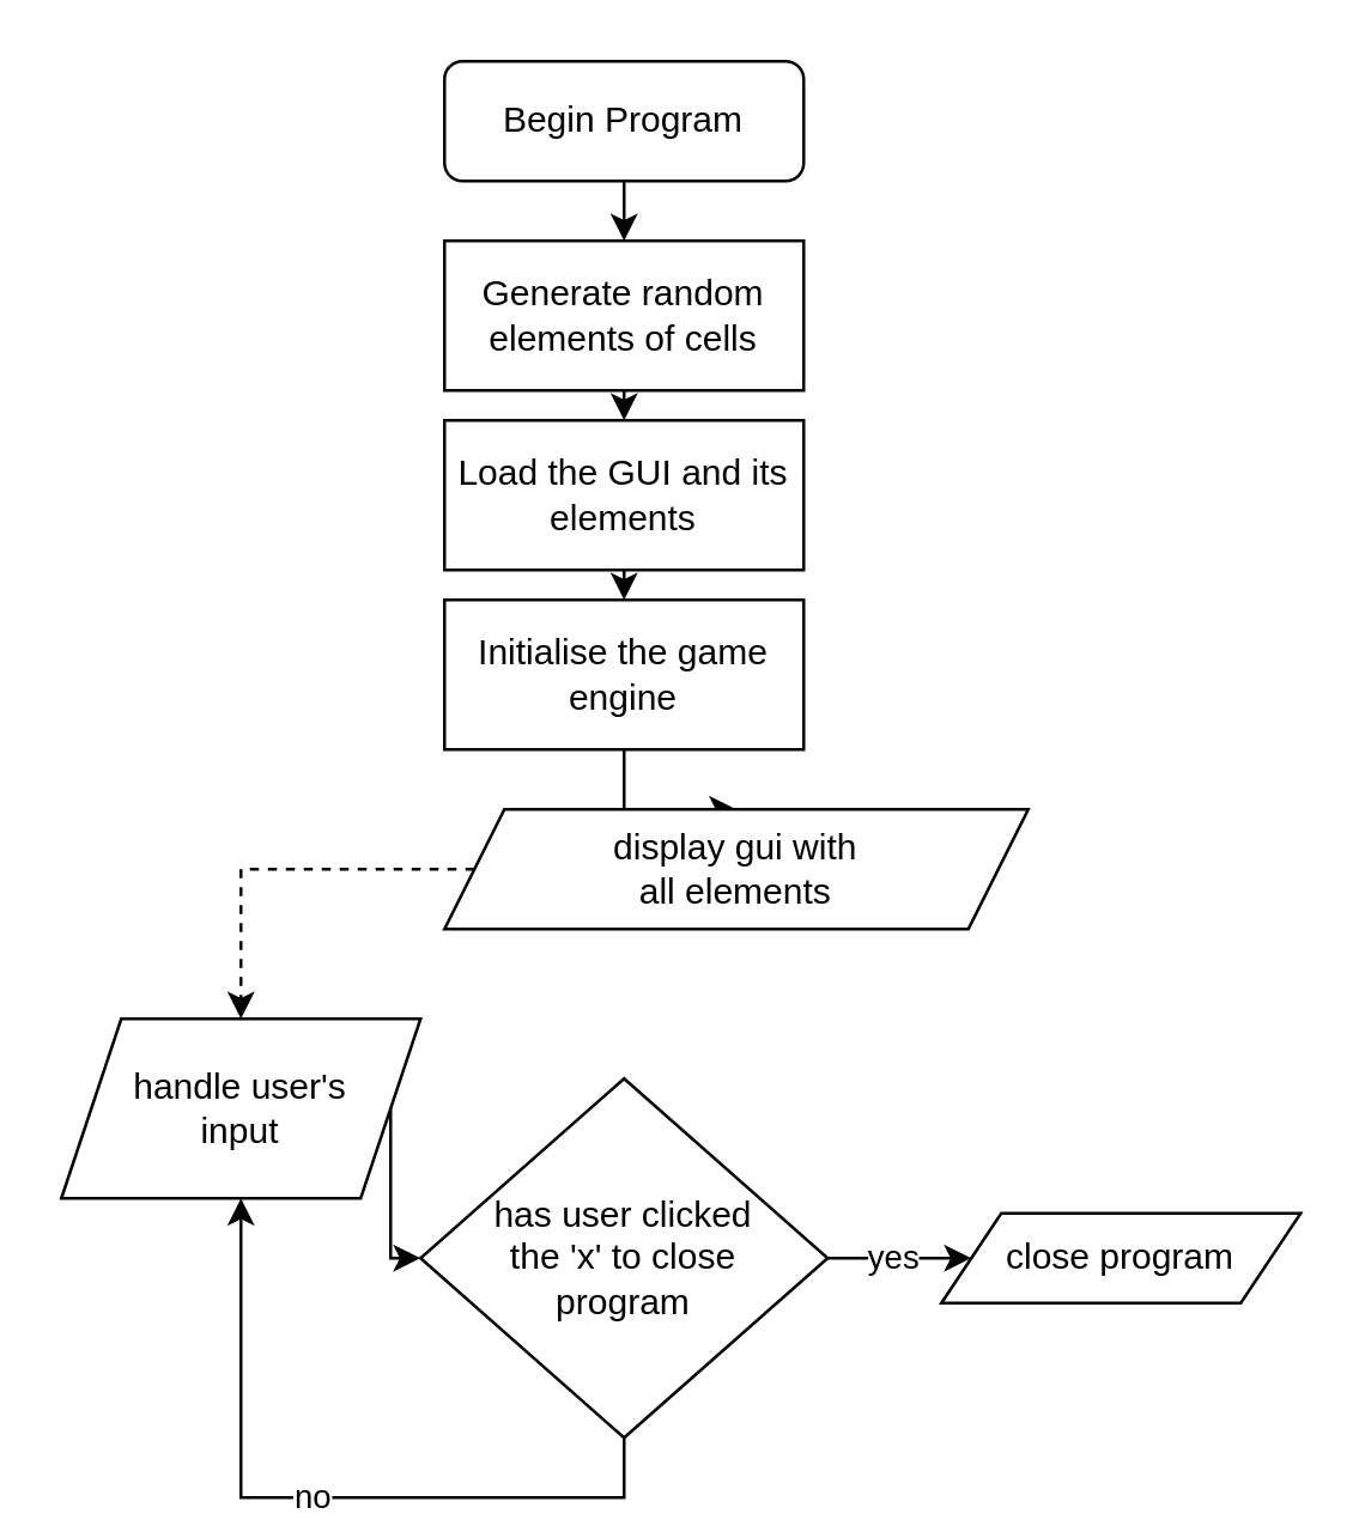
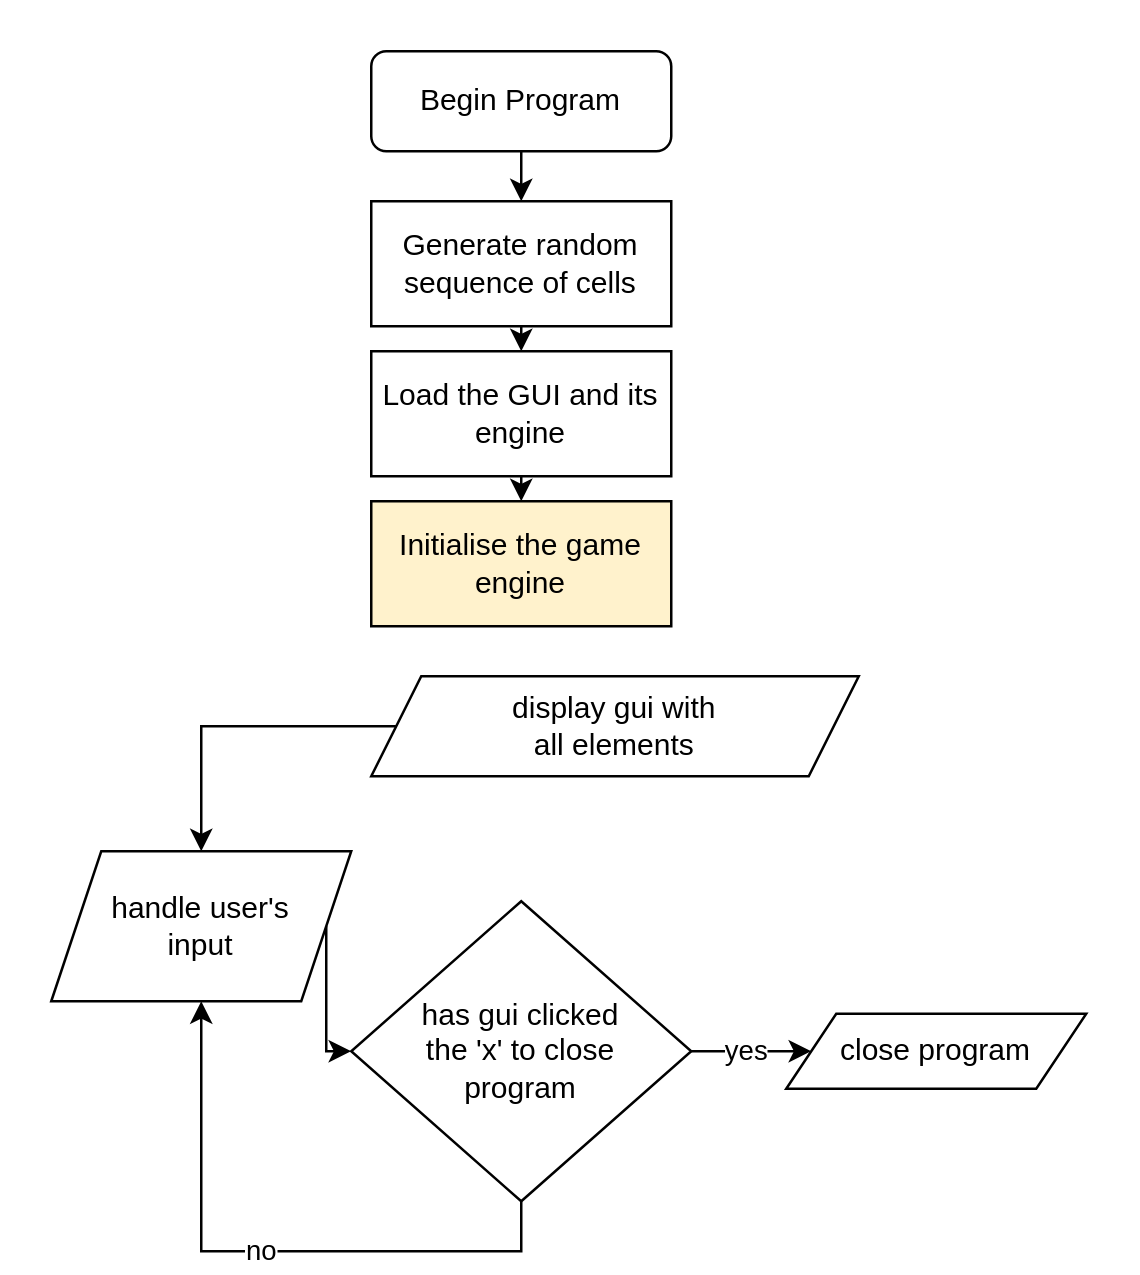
  <mxCell id="0" />
  <mxCell id="1" parent="0" />
  <mxCell id="2" style="edgeStyle=orthogonalEdgeStyle;rounded=0;orthogonalLoop=1;jettySize=auto;html=1;exitX=0.5;exitY=1;exitDx=0;exitDy=0;entryX=0.5;entryY=0;entryDx=0;entryDy=0;" edge="1" parent="1" source="3" target="5"><mxGeometry relative="1" as="geometry" /></mxCell>
  <mxCell id="3" value="Begin Program" style="rounded=1;whiteSpace=wrap;html=1;fontSize=12;glass=0;strokeWidth=1;shadow=0;" parent="1" vertex="1"><mxGeometry x="148" y="20" width="120" height="40" as="geometry" /></mxCell>
  <mxCell id="4" style="edgeStyle=orthogonalEdgeStyle;rounded=0;orthogonalLoop=1;jettySize=auto;html=1;exitX=0.5;exitY=1;exitDx=0;exitDy=0;entryX=0.5;entryY=0;entryDx=0;entryDy=0;" edge="1" parent="1" source="5" target="7"><mxGeometry relative="1" as="geometry" /></mxCell>
- <mxCell id="5" value="&lt;div&gt;Generate random elements of cells&lt;br&gt;&lt;/div&gt;" style="rounded=0;whiteSpace=wrap;html=1;" vertex="1" parent="1"><mxGeometry x="148" y="80" width="120" height="50" as="geometry" /></mxCell>
+ <mxCell id="5" value="&lt;div&gt;Generate random sequence of cells&lt;br&gt;&lt;/div&gt;" style="rounded=0;whiteSpace=wrap;html=1;" vertex="1" parent="1"><mxGeometry x="148" y="80" width="120" height="50" as="geometry" /></mxCell>
  <mxCell id="6" style="edgeStyle=orthogonalEdgeStyle;rounded=0;orthogonalLoop=1;jettySize=auto;html=1;exitX=0.5;exitY=1;exitDx=0;exitDy=0;entryX=0.5;entryY=0;entryDx=0;entryDy=0;" edge="1" parent="1" source="7" target="9"><mxGeometry relative="1" as="geometry" /></mxCell>
- <mxCell id="7" value="Load the GUI and its elements" style="rounded=0;whiteSpace=wrap;html=1;" vertex="1" parent="1"><mxGeometry x="148" y="140" width="120" height="50" as="geometry" /></mxCell>
- <mxCell id="8" style="edgeStyle=orthogonalEdgeStyle;rounded=0;orthogonalLoop=1;jettySize=auto;html=1;exitX=0.5;exitY=1;exitDx=0;exitDy=0;entryX=0.5;entryY=0;entryDx=0;entryDy=0;" edge="1" parent="1" source="9" target="11"><mxGeometry relative="1" as="geometry" /></mxCell>
- <mxCell id="9" value="Initialise the game engine" style="rounded=0;whiteSpace=wrap;html=1;" vertex="1" parent="1"><mxGeometry x="148" y="200" width="120" height="50" as="geometry" /></mxCell>
- <mxCell id="10" style="edgeStyle=orthogonalEdgeStyle;rounded=0;orthogonalLoop=1;jettySize=auto;html=1;exitX=0;exitY=0.5;exitDx=0;exitDy=0;dashed=1;" edge="1" parent="1" source="11" target="17"><mxGeometry relative="1" as="geometry" /></mxCell>
+ <mxCell id="7" value="Load the GUI and its engine" style="rounded=0;whiteSpace=wrap;html=1;" vertex="1" parent="1"><mxGeometry x="148" y="140" width="120" height="50" as="geometry" /></mxCell>
+ <mxCell id="9" value="Initialise the game engine" style="rounded=0;whiteSpace=wrap;html=1;fillColor=#fff2cc;" vertex="1" parent="1"><mxGeometry x="148" y="200" width="120" height="50" as="geometry" /></mxCell>
+ <mxCell id="10" style="edgeStyle=orthogonalEdgeStyle;rounded=0;orthogonalLoop=1;jettySize=auto;html=1;exitX=0;exitY=0.5;exitDx=0;exitDy=0;" edge="1" parent="1" source="11" target="17"><mxGeometry relative="1" as="geometry" /></mxCell>
  <mxCell id="11" value="&lt;div&gt;display gui with&lt;/div&gt;&lt;div&gt;all elements&lt;br&gt;&lt;/div&gt;" style="shape=parallelogram;perimeter=parallelogramPerimeter;whiteSpace=wrap;html=1;fixedSize=1;" vertex="1" parent="1"><mxGeometry x="148" y="270" width="195" height="40" as="geometry" /></mxCell>
  <mxCell id="12" value="yes" style="edgeStyle=orthogonalEdgeStyle;rounded=0;orthogonalLoop=1;jettySize=auto;html=1;exitX=1;exitY=0.5;exitDx=0;exitDy=0;entryX=0;entryY=0.5;entryDx=0;entryDy=0;" edge="1" parent="1" source="14" target="15"><mxGeometry relative="1" as="geometry" /></mxCell>
  <mxCell id="13" value="no" style="edgeStyle=orthogonalEdgeStyle;rounded=0;orthogonalLoop=1;jettySize=auto;html=1;exitX=0.5;exitY=1;exitDx=0;exitDy=0;entryX=0.5;entryY=1;entryDx=0;entryDy=0;" edge="1" parent="1" source="14" target="17"><mxGeometry relative="1" as="geometry" /></mxCell>
- <mxCell id="14" value="&lt;div&gt;has user clicked&lt;/div&gt;&lt;div&gt;the 'x' to close&lt;/div&gt;&lt;div&gt; program&lt;br&gt;&lt;/div&gt;" style="rhombus;whiteSpace=wrap;html=1;" vertex="1" parent="1"><mxGeometry x="140" y="360" width="136" height="120" as="geometry" /></mxCell>
+ <mxCell id="14" value="&lt;div&gt;has gui clicked&lt;/div&gt;&lt;div&gt;the 'x' to close&lt;/div&gt;&lt;div&gt; program&lt;br&gt;&lt;/div&gt;" style="rhombus;whiteSpace=wrap;html=1;" vertex="1" parent="1"><mxGeometry x="140" y="360" width="136" height="120" as="geometry" /></mxCell>
  <mxCell id="15" value="close program" style="shape=parallelogram;perimeter=parallelogramPerimeter;whiteSpace=wrap;html=1;fixedSize=1;" vertex="1" parent="1"><mxGeometry x="314" y="405" width="120" height="30" as="geometry" /></mxCell>
  <mxCell id="16" style="edgeStyle=orthogonalEdgeStyle;rounded=0;orthogonalLoop=1;jettySize=auto;html=1;exitX=1;exitY=0.5;exitDx=0;exitDy=0;entryX=0;entryY=0.5;entryDx=0;entryDy=0;" edge="1" parent="1" source="17" target="14"><mxGeometry relative="1" as="geometry" /></mxCell>
  <mxCell id="17" value="&lt;div&gt;handle user's&lt;/div&gt;&lt;div&gt;input&lt;br&gt;&lt;/div&gt;" style="shape=parallelogram;perimeter=parallelogramPerimeter;whiteSpace=wrap;html=1;fixedSize=1;" vertex="1" parent="1"><mxGeometry x="20" y="340" width="120" height="60" as="geometry" /></mxCell>
